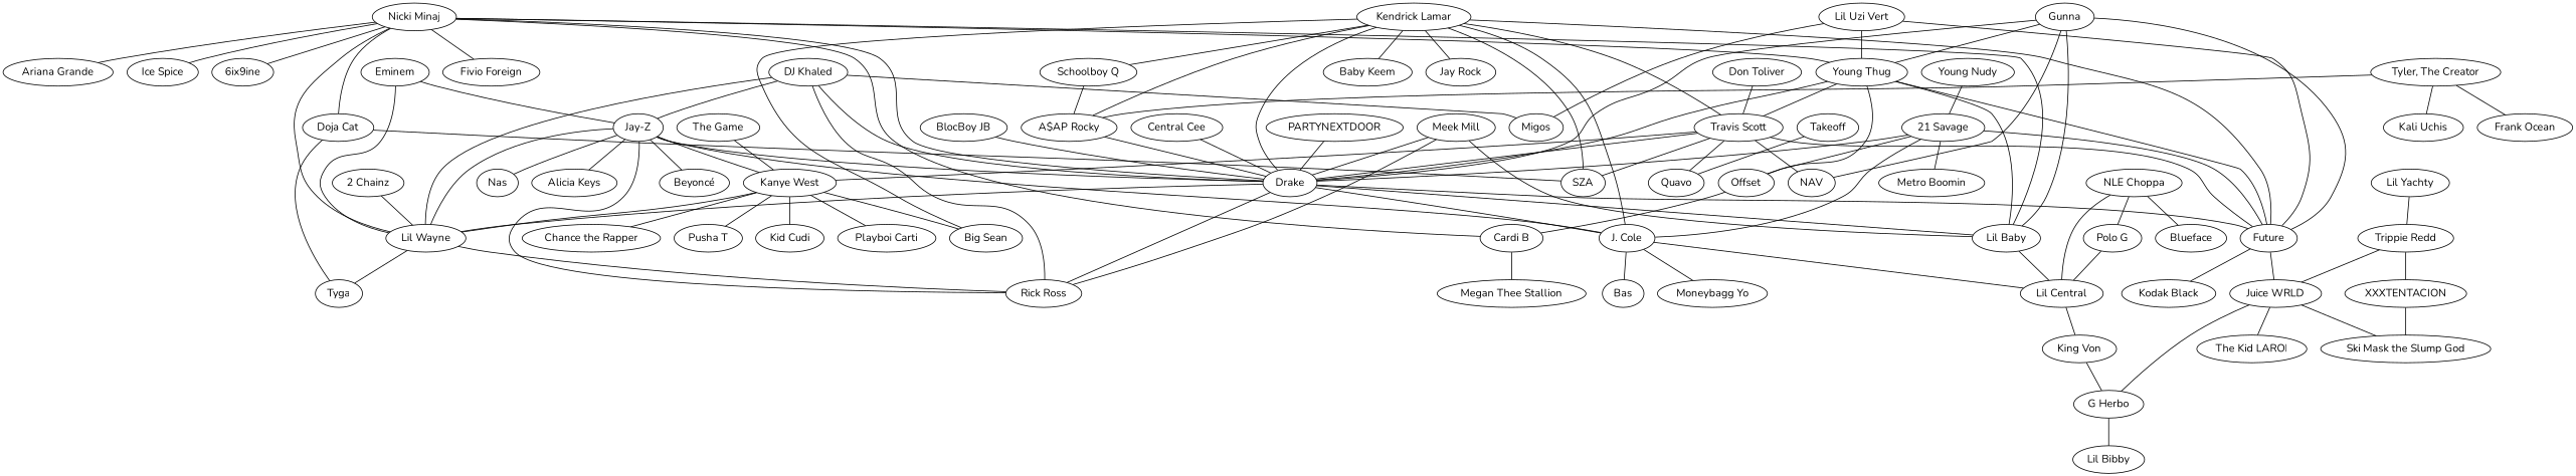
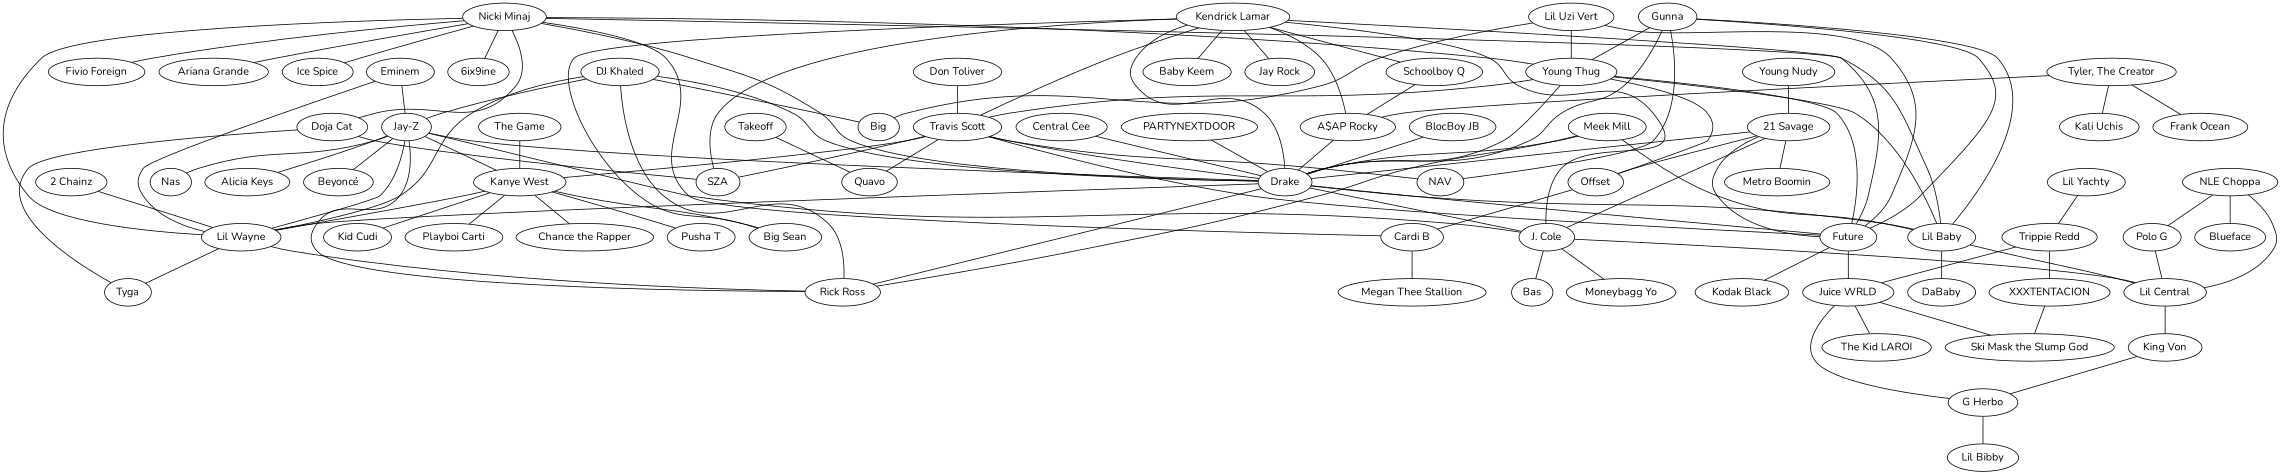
  graph {
    fontname=Nunito
    node [fontname=Nunito]
    edge [fontname=Nunito]
    "Kendrick Lamar"
    "A$AP Rocky"
    "Big Sean"
    Future
    "Jay Rock"
    Drake
    "Travis Scott"
    "Baby Keem"
    SZA
    "Schoolboy Q"
    "J. Cole"
    "Juice WRLD"
    "Kodak Black"
    "Rick Ross"
    "Lil Wayne"
    "Lil Baby"
    NAV
    "Kanye West"
    Quavo
    n20 [label="Lil Central"]
    "Moneybagg Yo"
    Bas
    "G Herbo"
    "Ski Mask the Slump God"
    "The Kid LAROI"
    Tyga
+   DaBaby
    "Playboi Carti"
    "Chance the Rapper"
    "Pusha T"
    "Kid Cudi"
    "King Von"
    "Young Nudy"
    "21 Savage"
    "Metro Boomin"
    Offset
    "Cardi B"
    "DJ Khaled"
-   Migos
+   Migos [label=Big]
    "Jay-Z"
    Nas
    "Alicia Keys"
    "Beyoncé"
    "Megan Thee Stallion"
    "Lil Uzi Vert"
    "Young Thug"
    Gunna
    "BlocBoy JB"
    "NLE Choppa"
    "Polo G"
    Blueface
    "Lil Bibby"
    "Central Cee"
    Eminem
    "Tyler, The Creator"
    "Kali Uchis"
    "Frank Ocean"
    "Nicki Minaj"
    "Fivio Foreign"
    "Ariana Grande"
    "Ice Spice"
    "6ix9ine"
    "Doja Cat"
    "Don Toliver"
    "Meek Mill"
    PARTYNEXTDOOR
    "Lil Yachty"
    "Trippie Redd"
    XXXTENTACION
    "The Game"
    "2 Chainz"
    Takeoff
    "Kendrick Lamar" -- "A$AP Rocky"
    "Kendrick Lamar" -- "Big Sean"
    "Kendrick Lamar" -- Future
    "Kendrick Lamar" -- "Jay Rock"
    "Kendrick Lamar" -- Drake
    "Kendrick Lamar" -- "Travis Scott"
    "Kendrick Lamar" -- "Baby Keem"
    "Kendrick Lamar" -- SZA
    "Kendrick Lamar" -- "Schoolboy Q"
    "Kendrick Lamar" -- "J. Cole"
    "A$AP Rocky" -- Drake
    Future -- "Juice WRLD"
    Future -- "Kodak Black"
    Drake -- Future
    Drake -- "J. Cole"
    Drake -- "Rick Ross"
    Drake -- "Lil Wayne"
    Drake -- "Lil Baby"
    "Travis Scott" -- Future
    "Travis Scott" -- Drake
    "Travis Scott" -- SZA
    "Travis Scott" -- NAV
    "Travis Scott" -- "Kanye West"
    "Travis Scott" -- Quavo
    "Schoolboy Q" -- "A$AP Rocky"
    "J. Cole" -- n20
    "J. Cole" -- "Moneybagg Yo"
    "J. Cole" -- Bas
    "Juice WRLD" -- "G Herbo"
    "Juice WRLD" -- "Ski Mask the Slump God"
    "Juice WRLD" -- "The Kid LAROI"
    "Lil Wayne" -- "Rick Ross"
    "Lil Wayne" -- Tyga
    "Lil Baby" -- n20
+   "Lil Baby" -- DaBaby
    "Kanye West" -- "Big Sean"
    "Kanye West" -- "Lil Wayne"
    "Kanye West" -- "Playboi Carti"
    "Kanye West" -- "Chance the Rapper"
    "Kanye West" -- "Pusha T"
    "Kanye West" -- "Kid Cudi"
    n20 -- "King Von"
    "G Herbo" -- "Lil Bibby"
    "King Von" -- "G Herbo"
    "Young Nudy" -- "21 Savage"
    "21 Savage" -- Future
    "21 Savage" -- Drake
    "21 Savage" -- "J. Cole"
    "21 Savage" -- "Metro Boomin"
    "21 Savage" -- Offset
    Offset -- "Cardi B"
    "Cardi B" -- "Megan Thee Stallion"
    "DJ Khaled" -- Drake
    "DJ Khaled" -- "Rick Ross"
    "DJ Khaled" -- "Lil Wayne"
    "DJ Khaled" -- Migos
    "DJ Khaled" -- "Jay-Z"
    "Jay-Z" -- Drake
    "Jay-Z" -- "J. Cole"
    "Jay-Z" -- "Rick Ross"
    "Jay-Z" -- "Lil Wayne"
    "Jay-Z" -- "Kanye West"
    "Jay-Z" -- Nas
    "Jay-Z" -- "Alicia Keys"
    "Jay-Z" -- "Beyoncé"
    "Lil Uzi Vert" -- Future
    "Lil Uzi Vert" -- Migos
    "Lil Uzi Vert" -- "Young Thug"
    "Young Thug" -- Future
    "Young Thug" -- Drake
    "Young Thug" -- "Travis Scott"
    "Young Thug" -- "Lil Baby"
    "Young Thug" -- Offset
    Gunna -- Future
    Gunna -- Drake
    Gunna -- "Lil Baby"
    Gunna -- NAV
    Gunna -- "Young Thug"
    "BlocBoy JB" -- Drake
    "NLE Choppa" -- n20
    "NLE Choppa" -- "Polo G"
    "NLE Choppa" -- Blueface
    "Polo G" -- n20
    "Central Cee" -- Drake
    Eminem -- "Lil Wayne"
    Eminem -- "Jay-Z"
    "Tyler, The Creator" -- "A$AP Rocky"
    "Tyler, The Creator" -- "Kali Uchis"
    "Tyler, The Creator" -- "Frank Ocean"
    "Nicki Minaj" -- Drake
    "Nicki Minaj" -- "Lil Wayne"
    "Nicki Minaj" -- "Lil Baby"
    "Nicki Minaj" -- "Cardi B"
    "Nicki Minaj" -- "Young Thug"
    "Nicki Minaj" -- "Fivio Foreign"
    "Nicki Minaj" -- "Ariana Grande"
    "Nicki Minaj" -- "Ice Spice"
    "Nicki Minaj" -- "6ix9ine"
    "Nicki Minaj" -- "Doja Cat"
    "Doja Cat" -- SZA
    "Doja Cat" -- Tyga
    "Don Toliver" -- "Travis Scott"
    "Meek Mill" -- Drake
    "Meek Mill" -- "Rick Ross"
    "Meek Mill" -- "Lil Baby"
    PARTYNEXTDOOR -- Drake
    "Lil Yachty" -- "Trippie Redd"
    "Trippie Redd" -- "Juice WRLD"
    "Trippie Redd" -- XXXTENTACION
    XXXTENTACION -- "Ski Mask the Slump God"
    "The Game" -- "Kanye West"
    "2 Chainz" -- "Lil Wayne"
    Takeoff -- Quavo
  }
